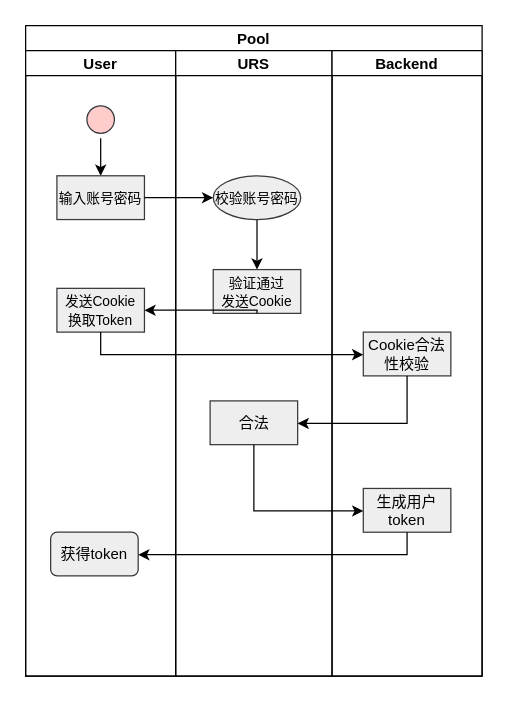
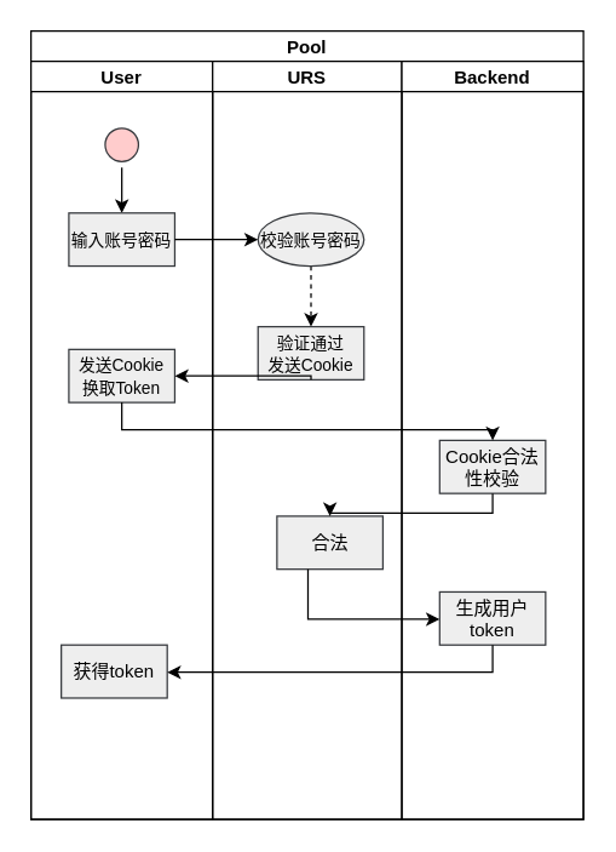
  <mxCell id="0" />
  <mxCell id="1" parent="0" />
  <mxCell id="2" value="Pool" style="swimlane;childLayout=stackLayout;resizeParent=1;resizeParentMax=0;startSize=20;" vertex="1" parent="1"><mxGeometry x="20" y="20" width="365" height="520" as="geometry" /></mxCell>
  <mxCell id="3" value="User" style="swimlane;startSize=20;" vertex="1" parent="2"><mxGeometry y="20" width="120" height="500" as="geometry" /></mxCell>
  <mxCell id="4" value="" style="edgeStyle=orthogonalEdgeStyle;rounded=0;orthogonalLoop=1;jettySize=auto;html=1;strokeColor=#000000;" edge="1" parent="3" source="5" target="6"><mxGeometry relative="1" as="geometry" /></mxCell>
  <mxCell id="5" value="" style="ellipse;html=1;shape=startState;fillColor=#ffcccc;strokeColor=#36393d;" vertex="1" parent="3"><mxGeometry x="45" y="40" width="30" height="30" as="geometry" /></mxCell>
  <mxCell id="6" value="&lt;font style=&quot;font-size: 11px&quot;&gt;输入账号密码&lt;/font&gt;" style="whiteSpace=wrap;html=1;fillColor=#eeeeee;strokeColor=#36393d;" vertex="1" parent="3"><mxGeometry x="25" y="100" width="70" height="35" as="geometry" /></mxCell>
  <mxCell id="7" value="&lt;font style=&quot;font-size: 11px&quot;&gt;发送Cookie&lt;br&gt;换取Token&lt;br&gt;&lt;/font&gt;" style="whiteSpace=wrap;html=1;fillColor=#eeeeee;strokeColor=#36393d;" vertex="1" parent="3"><mxGeometry x="25" y="190" width="70" height="35" as="geometry" /></mxCell>
- <mxCell id="8" value="获得token" style="whiteSpace=wrap;html=1;fillColor=#eeeeee;strokeColor=#36393d;rounded=1;" vertex="1" parent="3"><mxGeometry x="20" y="385" width="70" height="35" as="geometry" /></mxCell>
+ <mxCell id="8" value="获得token" style="whiteSpace=wrap;html=1;fillColor=#eeeeee;strokeColor=#36393d;" vertex="1" parent="3"><mxGeometry x="20" y="385" width="70" height="35" as="geometry" /></mxCell>
  <mxCell id="9" value="URS" style="swimlane;startSize=20;" vertex="1" parent="2"><mxGeometry x="120" y="20" width="125" height="500" as="geometry" /></mxCell>
- <mxCell id="10" value="" style="edgeStyle=orthogonalEdgeStyle;rounded=0;orthogonalLoop=1;jettySize=auto;html=1;fontSize=11;strokeColor=#000000;" edge="1" parent="9" source="11" target="12"><mxGeometry relative="1" as="geometry" /></mxCell>
+ <mxCell id="10" value="" style="edgeStyle=orthogonalEdgeStyle;rounded=0;orthogonalLoop=1;jettySize=auto;html=1;fontSize=11;strokeColor=#000000;dashed=1;" edge="1" parent="9" source="11" target="12"><mxGeometry relative="1" as="geometry" /></mxCell>
  <mxCell id="11" value="&lt;font style=&quot;font-size: 11px&quot;&gt;校验账号密码&lt;/font&gt;" style="ellipse;whiteSpace=wrap;html=1;fillColor=#eeeeee;strokeColor=#36393d;" vertex="1" parent="9"><mxGeometry x="30" y="100" width="70" height="35" as="geometry" /></mxCell>
  <mxCell id="12" value="&lt;font style=&quot;font-size: 11px&quot;&gt;验证通过&lt;br&gt;发送Cookie&lt;br&gt;&lt;/font&gt;" style="whiteSpace=wrap;html=1;fillColor=#eeeeee;strokeColor=#36393d;" vertex="1" parent="9"><mxGeometry x="30" y="175" width="70" height="35" as="geometry" /></mxCell>
- <mxCell id="13" value="合法" style="whiteSpace=wrap;html=1;fillColor=#eeeeee;strokeColor=#36393d;" vertex="1" parent="9"><mxGeometry x="27.5" y="280" width="70" height="35" as="geometry" /></mxCell>
+ <mxCell id="13" value="合法" style="whiteSpace=wrap;html=1;fillColor=#eeeeee;strokeColor=#36393d;" vertex="1" parent="9"><mxGeometry x="42.5" y="300" width="70" height="35" as="geometry" /></mxCell>
  <mxCell id="14" value="Backend" style="swimlane;startSize=20;" vertex="1" parent="2"><mxGeometry x="245" y="20" width="120" height="500" as="geometry" /></mxCell>
- <mxCell id="15" value="Cookie合法性校验" style="whiteSpace=wrap;html=1;fillColor=#eeeeee;strokeColor=#36393d;" vertex="1" parent="14"><mxGeometry x="25" y="225" width="70" height="35" as="geometry" /></mxCell>
+ <mxCell id="15" value="Cookie合法性校验" style="whiteSpace=wrap;html=1;fillColor=#eeeeee;strokeColor=#36393d;" vertex="1" parent="14"><mxGeometry x="25" y="250" width="70" height="35" as="geometry" /></mxCell>
  <mxCell id="16" value="生成用户token" style="whiteSpace=wrap;html=1;fillColor=#eeeeee;strokeColor=#36393d;" vertex="1" parent="14"><mxGeometry x="25" y="350" width="70" height="35" as="geometry" /></mxCell>
  <mxCell id="17" value="" style="edgeStyle=orthogonalEdgeStyle;rounded=0;orthogonalLoop=1;jettySize=auto;html=1;fontSize=11;strokeColor=#000000;" edge="1" parent="2" source="6" target="11"><mxGeometry relative="1" as="geometry" /></mxCell>
  <mxCell id="18" style="edgeStyle=orthogonalEdgeStyle;rounded=0;orthogonalLoop=1;jettySize=auto;html=1;entryX=1;entryY=0.5;entryDx=0;entryDy=0;fontSize=11;strokeColor=#000000;exitX=0.5;exitY=1;exitDx=0;exitDy=0;" edge="1" parent="2" source="12" target="7"><mxGeometry relative="1" as="geometry"><mxPoint x="185" y="220" as="sourcePoint" /><Array as="points"><mxPoint x="185" y="228" /></Array></mxGeometry></mxCell>
  <mxCell id="19" value="" style="edgeStyle=orthogonalEdgeStyle;rounded=0;orthogonalLoop=1;jettySize=auto;html=1;fontSize=11;strokeColor=#000000;" edge="1" parent="2" source="7" target="15"><mxGeometry relative="1" as="geometry"><Array as="points"><mxPoint x="60" y="263" /></Array></mxGeometry></mxCell>
  <mxCell id="20" value="" style="edgeStyle=orthogonalEdgeStyle;rounded=0;orthogonalLoop=1;jettySize=auto;html=1;fontSize=11;strokeColor=#000000;" edge="1" parent="2" source="15" target="13"><mxGeometry relative="1" as="geometry"><Array as="points"><mxPoint x="305" y="318" /></Array></mxGeometry></mxCell>
  <mxCell id="21" value="" style="edgeStyle=orthogonalEdgeStyle;rounded=0;orthogonalLoop=1;jettySize=auto;html=1;fontSize=11;strokeColor=#000000;" edge="1" parent="2" source="13" target="16"><mxGeometry relative="1" as="geometry"><Array as="points"><mxPoint x="183" y="388" /></Array></mxGeometry></mxCell>
  <mxCell id="22" value="" style="edgeStyle=orthogonalEdgeStyle;rounded=0;orthogonalLoop=1;jettySize=auto;html=1;fontSize=11;strokeColor=#000000;" edge="1" parent="2" source="16" target="8"><mxGeometry relative="1" as="geometry"><Array as="points"><mxPoint x="305" y="423" /></Array></mxGeometry></mxCell>
